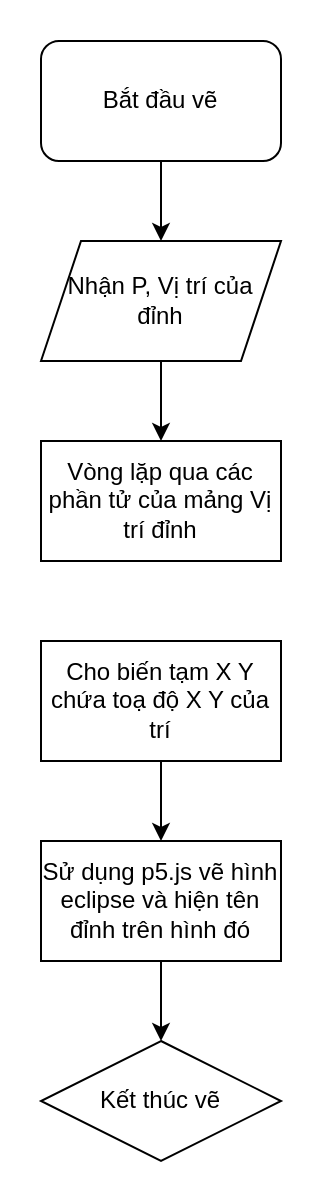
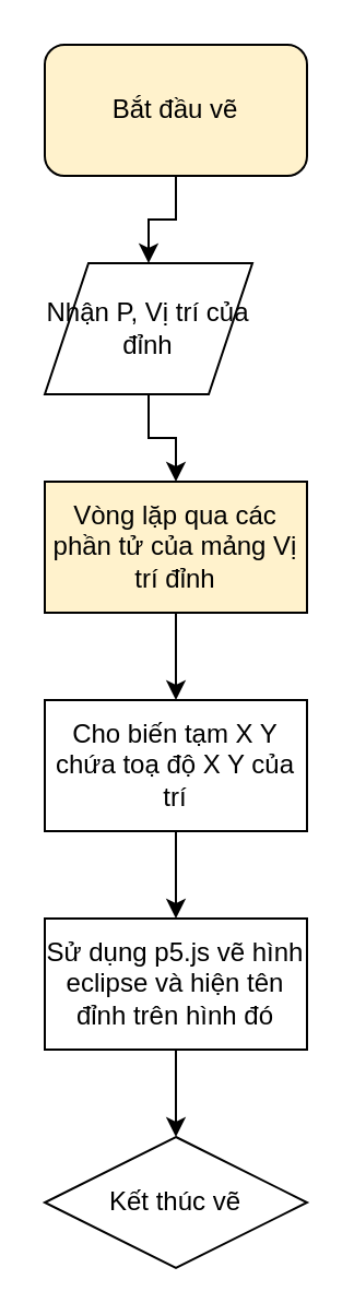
  <mxCell id="0" />
  <mxCell id="1" parent="0" />
  <mxCell id="2" style="edgeStyle=orthogonalEdgeStyle;rounded=0;orthogonalLoop=1;jettySize=auto;html=1;exitX=0.5;exitY=1;exitDx=0;exitDy=0;entryX=0.5;entryY=0;entryDx=0;entryDy=0;" edge="1" parent="1" source="3" target="5"><mxGeometry relative="1" as="geometry" /></mxCell>
- <mxCell id="3" value="Bắt đầu vẽ" style="rounded=1;whiteSpace=wrap;html=1;" vertex="1" parent="1"><mxGeometry x="20" y="20" width="120" height="60" as="geometry" /></mxCell>
+ <mxCell id="3" value="Bắt đầu vẽ" style="rounded=1;whiteSpace=wrap;html=1;fillColor=#fff2cc;" vertex="1" parent="1"><mxGeometry x="20" y="20" width="120" height="60" as="geometry" /></mxCell>
  <mxCell id="4" style="edgeStyle=orthogonalEdgeStyle;rounded=0;orthogonalLoop=1;jettySize=auto;html=1;exitX=0.5;exitY=1;exitDx=0;exitDy=0;entryX=0.5;entryY=0;entryDx=0;entryDy=0;" edge="1" parent="1" source="5" target="7"><mxGeometry relative="1" as="geometry" /></mxCell>
- <mxCell id="5" value="Nhận P, Vị trí của đỉnh" style="shape=parallelogram;perimeter=parallelogramPerimeter;whiteSpace=wrap;html=1;fixedSize=1;" vertex="1" parent="1"><mxGeometry x="20" y="120" width="120" height="60" as="geometry" /></mxCell>
- <mxCell id="7" value="Vòng lặp qua các phần tử của mảng Vị trí đỉnh" style="rounded=0;whiteSpace=wrap;html=1;" vertex="1" parent="1"><mxGeometry x="20" y="220" width="120" height="60" as="geometry" /></mxCell>
+ <mxCell id="5" value="Nhận P, Vị trí của đỉnh" style="shape=parallelogram;perimeter=parallelogramPerimeter;whiteSpace=wrap;html=1;fixedSize=1;" vertex="1" parent="1"><mxGeometry x="20" y="120" width="95" height="60" as="geometry" /></mxCell>
+ <mxCell id="6" style="edgeStyle=orthogonalEdgeStyle;rounded=0;orthogonalLoop=1;jettySize=auto;html=1;exitX=0.5;exitY=1;exitDx=0;exitDy=0;entryX=0.5;entryY=0;entryDx=0;entryDy=0;" edge="1" parent="1" source="7" target="9"><mxGeometry relative="1" as="geometry" /></mxCell>
+ <mxCell id="7" value="Vòng lặp qua các phần tử của mảng Vị trí đỉnh" style="rounded=0;whiteSpace=wrap;html=1;fillColor=#fff2cc;" vertex="1" parent="1"><mxGeometry x="20" y="220" width="120" height="60" as="geometry" /></mxCell>
  <mxCell id="8" style="edgeStyle=orthogonalEdgeStyle;rounded=0;orthogonalLoop=1;jettySize=auto;html=1;exitX=0.5;exitY=1;exitDx=0;exitDy=0;entryX=0.5;entryY=0;entryDx=0;entryDy=0;" edge="1" parent="1" source="9" target="11"><mxGeometry relative="1" as="geometry" /></mxCell>
  <mxCell id="9" value="Cho biến tạm X Y chứa toạ độ X Y của trí" style="rounded=0;whiteSpace=wrap;html=1;" vertex="1" parent="1"><mxGeometry x="20" y="320" width="120" height="60" as="geometry" /></mxCell>
  <mxCell id="10" style="edgeStyle=orthogonalEdgeStyle;rounded=0;orthogonalLoop=1;jettySize=auto;html=1;exitX=0.5;exitY=1;exitDx=0;exitDy=0;entryX=0.5;entryY=0;entryDx=0;entryDy=0;" edge="1" parent="1" source="11" target="12"><mxGeometry relative="1" as="geometry" /></mxCell>
  <mxCell id="11" value="Sử dụng p5.js vẽ hình eclipse và hiện tên đỉnh trên hình đó" style="rounded=0;whiteSpace=wrap;html=1;" vertex="1" parent="1"><mxGeometry x="20" y="420" width="120" height="60" as="geometry" /></mxCell>
  <mxCell id="12" value="Kết thúc vẽ" style="rhombus;whiteSpace=wrap;html=1;" vertex="1" parent="1"><mxGeometry x="20" y="520" width="120" height="60" as="geometry" /></mxCell>
